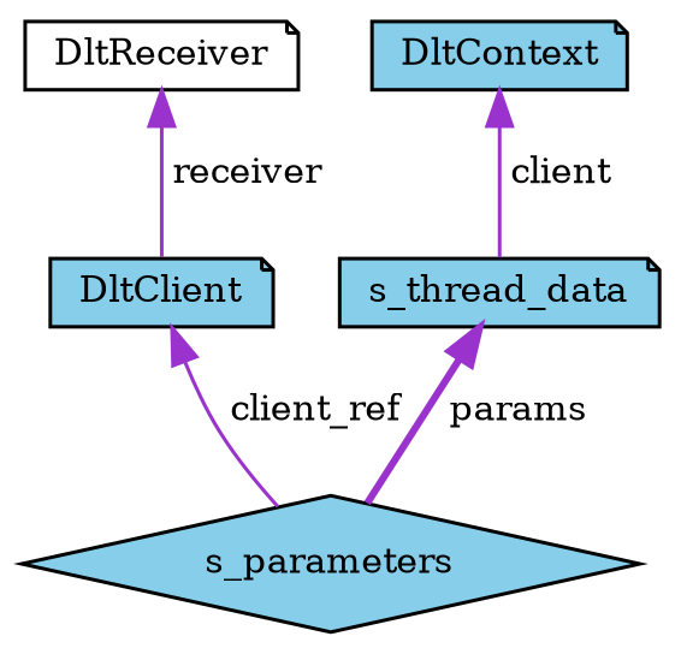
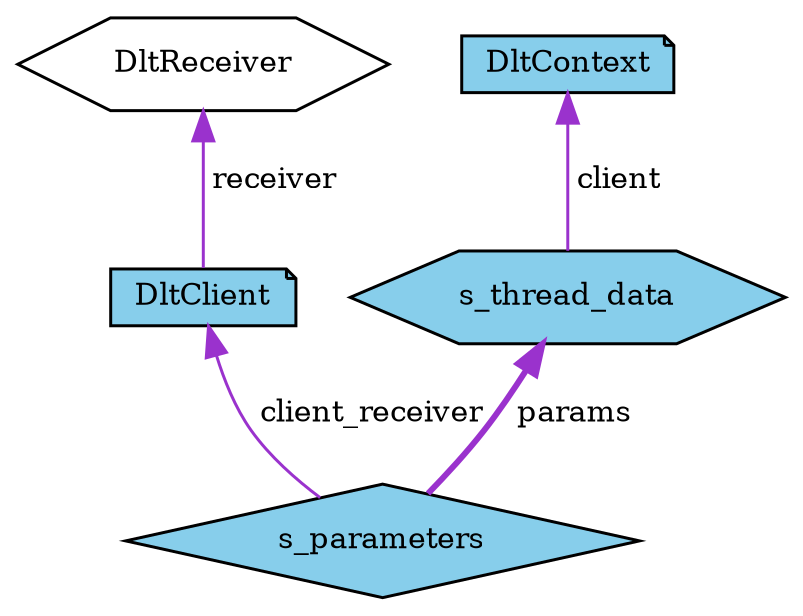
  digraph {
    fontname="DejaVu Serif"
    node [color=black fillcolor=skyblue fontname="DejaVu Serif" fontsize=10 shape=hexagon style=filled]
    edge [color=darkorchid3 dir=back fontname="DejaVu Serif" fontsize=10 labelfontname=FreeSans labelfontsize=10 style=solid]
-   n1 [fontcolor=black height=0.2 label=s_thread_data shape=note width=0.4]
+   n1 [fontcolor=black height=0.2 label=s_thread_data width=0.4]
    n2 [height=0.2 label=s_parameters shape=diamond width=0.4]
    n3 [height=0.2 label=DltClient shape=note width=0.4]
-   n4 [fillcolor=white height=0.2 label=DltReceiver shape=note width=0.4]
+   n4 [fillcolor=white height=0.2 label=DltReceiver width=0.4]
    n5 [height=0.2 label=DltContext shape=note width=0.4]
    n1 -> n2 [label=" params" style=bold]
-   n3 -> n2 [label=" client_ref"]
+   n3 -> n2 [label=" client_receiver"]
    n4 -> n3 [label=" receiver"]
    n5 -> n1 [label=" client"]
  }
